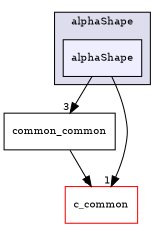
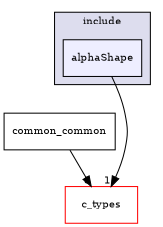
  digraph {
    compound=true
    fontname="DejaVu Serif"
    node [fontname="DejaVu Serif" fontsize=10 shape=box style=filled]
    edge [fontname="DejaVu Serif" labeldistance=1.5 labelfontname=Helvetica labelfontsize=10]
    n1 [fillcolor="#eeeeff" label=alphaShape pencolor=black]
    n2 [label=common_common style=""]
-   n3 [color=red fillcolor=white label=c_common]
+   n3 [color=red fillcolor=white label=c_types]
    subgraph cluster_1 {
      bgcolor="#ddddee"
      fontsize=10
-     label=alphaShape
+     label=include
      pencolor=black
      n1
    }
-   n1 -> n2 [headlabel=3]
    n1 -> n3 [headlabel=1]
    n2 -> n3 [headlabel=8]
  }
